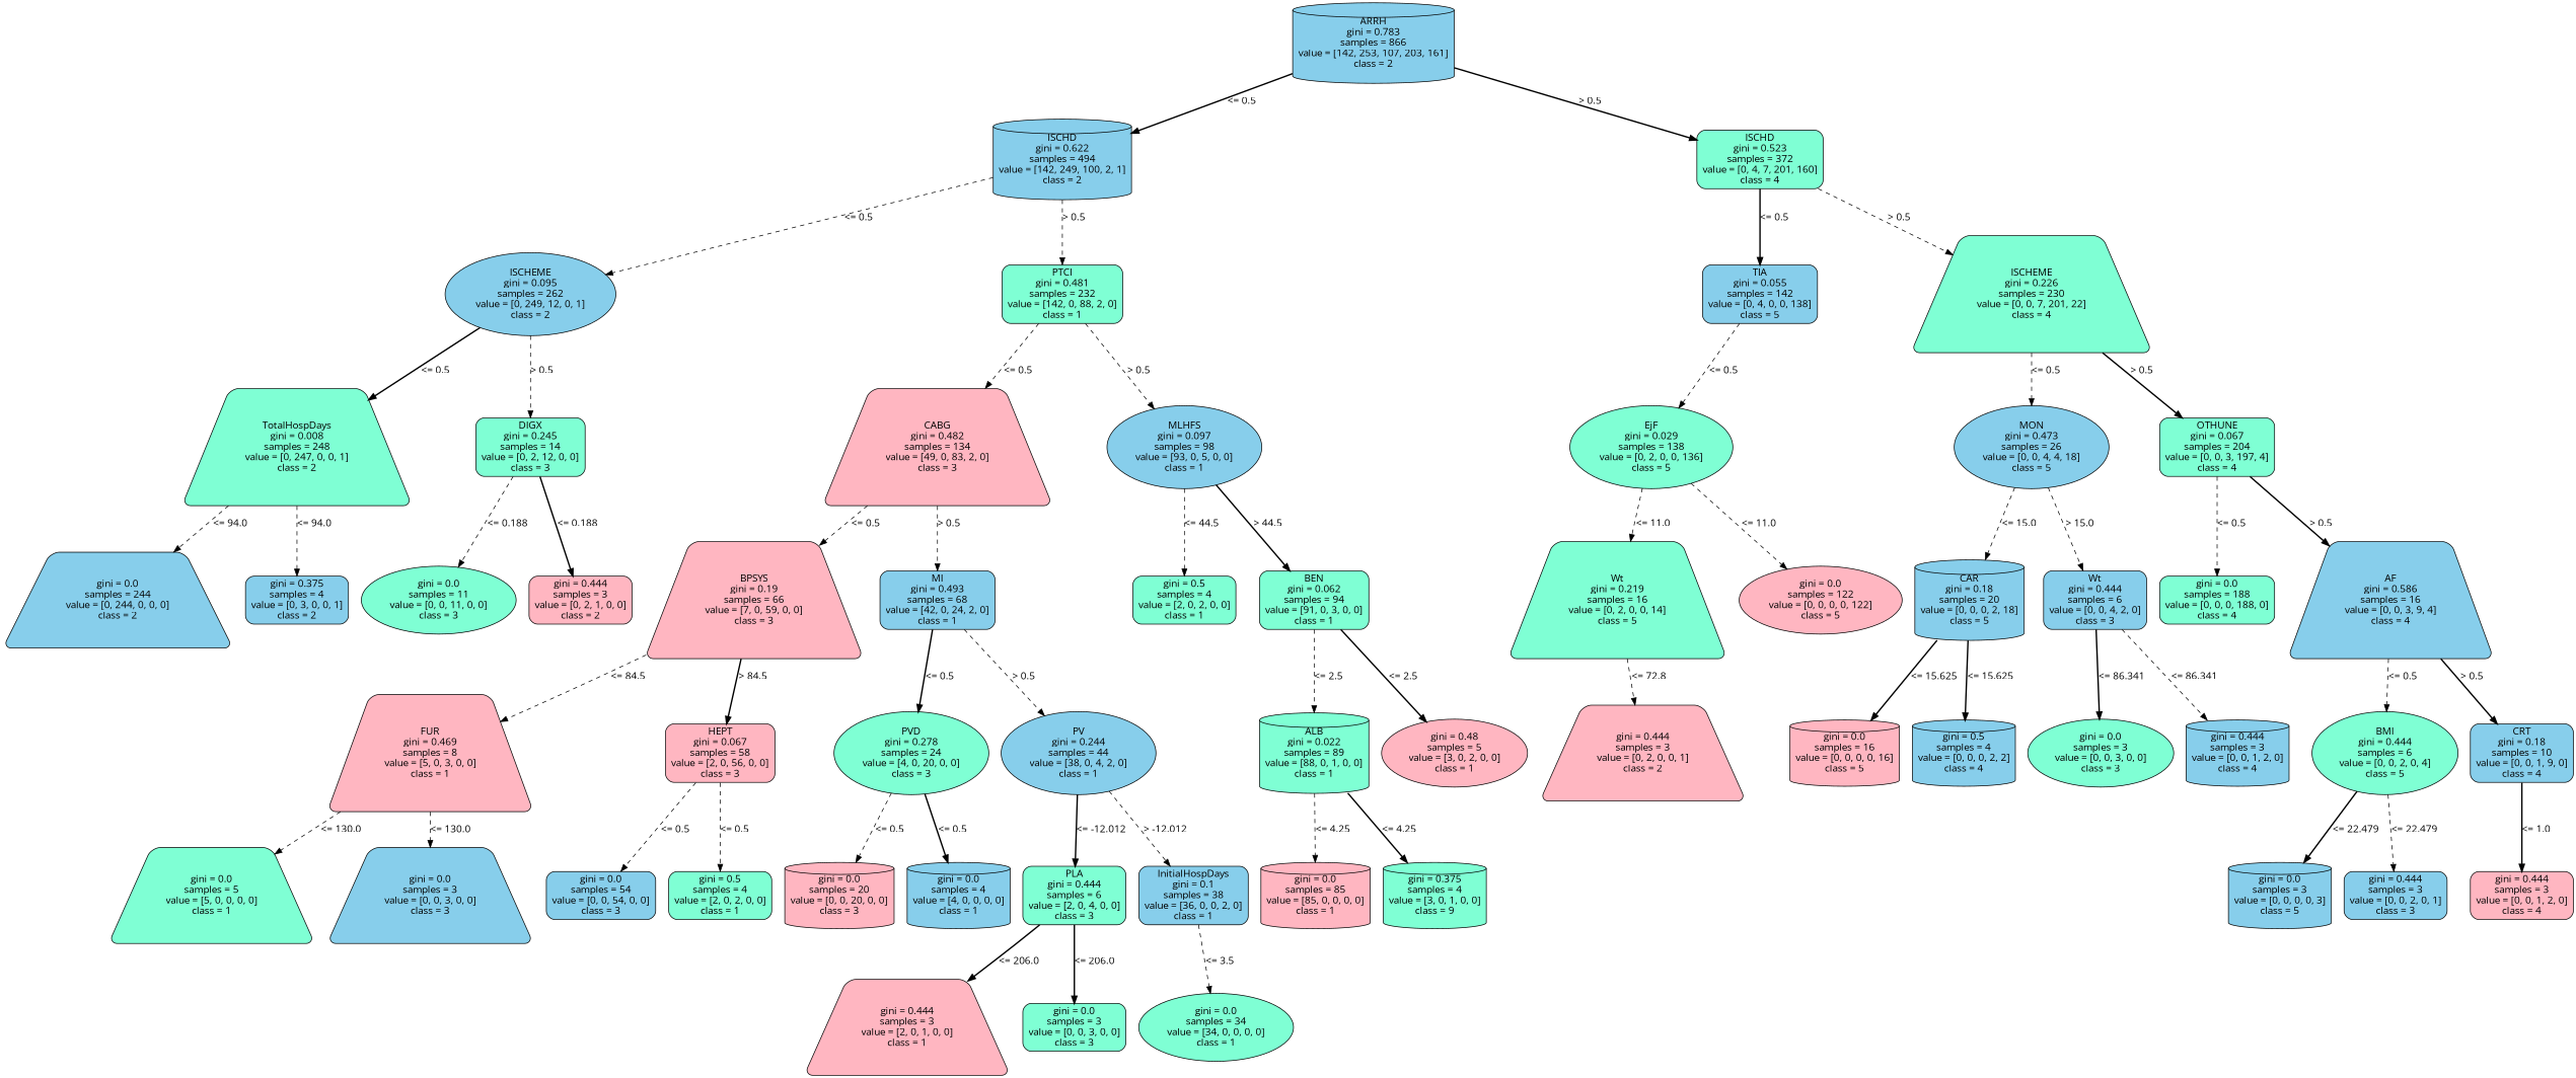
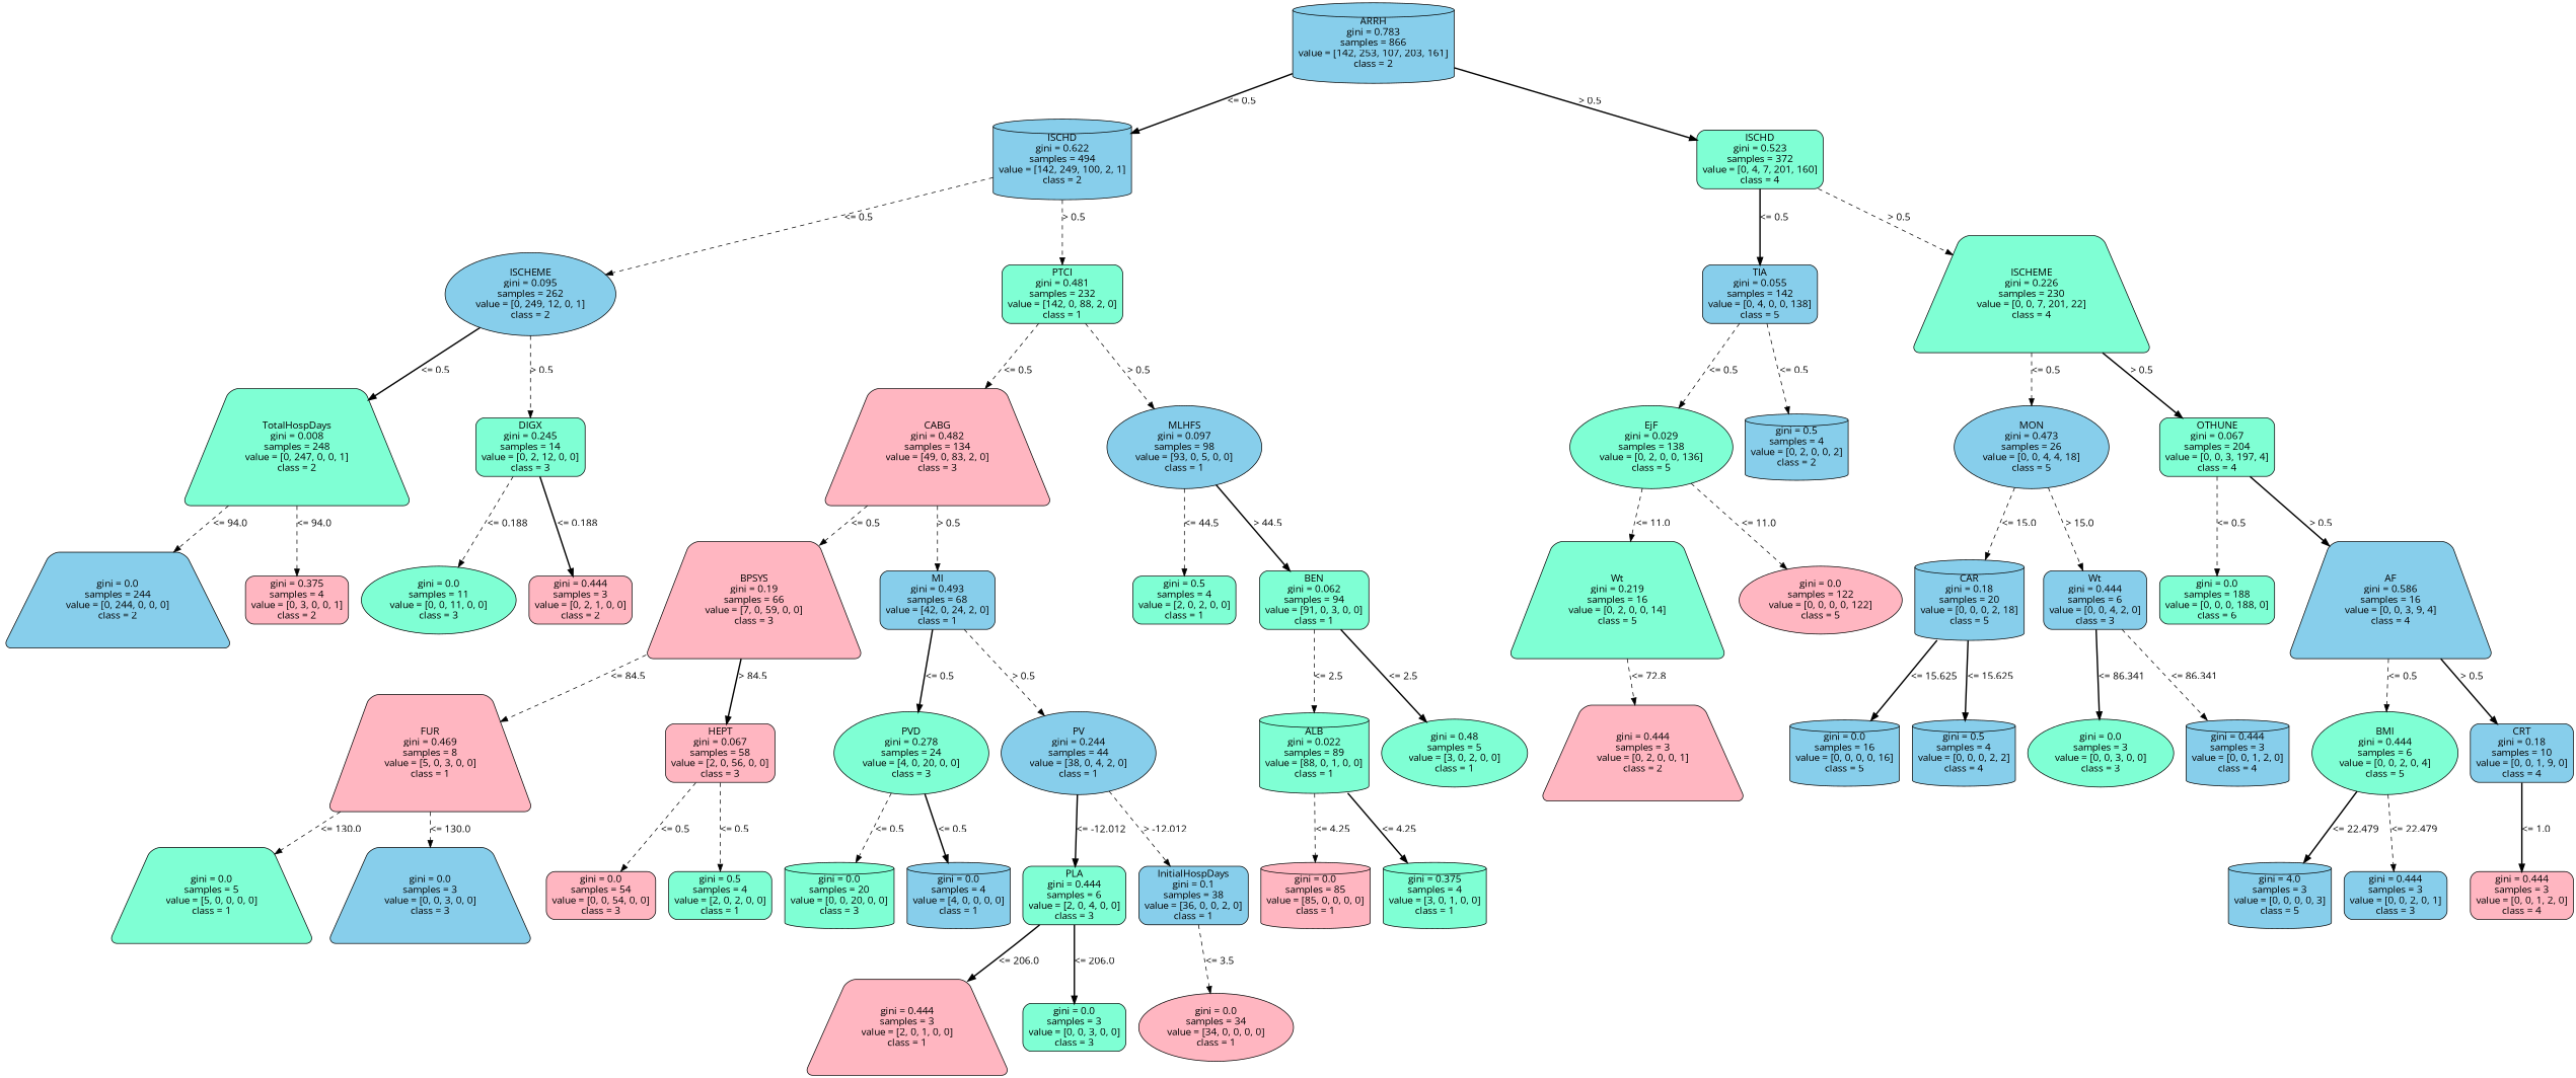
  strict digraph {
    fontname="Open Sans"
    node [color=black fillcolor=aquamarine fontname="Open Sans" shape=box style="filled, rounded"]
    edge [fontname="Open Sans" op="<=" param=0.5 style=dashed]
    n1 [fillcolor=skyblue height=1.1528 label="ARRH\ngini = 0.783\nsamples = 866\nvalue = [142, 253, 107, 203, 161]\nclass = 2" shape=cylinder width=2.9861]
    n2 [fillcolor=skyblue height=1.1528 label="ISCHD\ngini = 0.622\nsamples = 494\nvalue = [142, 249, 100, 2, 1]\nclass = 2" shape=cylinder width=2.5694]
    n3 [height=1.1528 label="ISCHD\ngini = 0.523\nsamples = 372\nvalue = [0, 4, 7, 201, 160]\nclass = 4" width=2.3611]
    n4 [fillcolor=skyblue height=1.1528 label="ISCHEME\ngini = 0.095\nsamples = 262\nvalue = [0, 249, 12, 0, 1]\nclass = 2" shape=ellipse width=2.25]
    n5 [height=1.1528 label="PTCI\ngini = 0.481\nsamples = 232\nvalue = [142, 0, 88, 2, 0]\nclass = 1" width=2.25]
    n6 [fillcolor=skyblue height=1.1528 label="TIA\ngini = 0.055\nsamples = 142\nvalue = [0, 4, 0, 0, 138]\nclass = 5" width=2.1528]
    n7 [height=1.1528 label="ISCHEME\ngini = 0.226\nsamples = 230\nvalue = [0, 0, 7, 201, 22]\nclass = 4" shape=trapezium width=2.25]
    n8 [height=1.1528 label="TotalHospDays\ngini = 0.008\nsamples = 248\nvalue = [0, 247, 0, 0, 1]\nclass = 2" shape=trapezium width=2.1528]
    n9 [height=1.1528 label="DIGX\ngini = 0.245\nsamples = 14\nvalue = [0, 2, 12, 0, 0]\nclass = 3" width=2.0417]
    n10 [fillcolor=lightpink height=1.1528 label="CABG\ngini = 0.482\nsamples = 134\nvalue = [49, 0, 83, 2, 0]\nclass = 3" shape=trapezium width=2.1528]
    n11 [fillcolor=skyblue height=1.1528 label="MLHFS\ngini = 0.097\nsamples = 98\nvalue = [93, 0, 5, 0, 0]\nclass = 1" shape=ellipse width=2.0417]
    n12 [height=1.1528 label="EjF\ngini = 0.029\nsamples = 138\nvalue = [0, 2, 0, 0, 136]\nclass = 5" shape=ellipse width=2.1528]
+   n13 [fillcolor=skyblue height=0.94444 label="gini = 0.5\nsamples = 4\nvalue = [0, 2, 0, 0, 2]\nclass = 2" shape=cylinder width=1.9444]
    n14 [fillcolor=skyblue height=1.1528 label="MON\ngini = 0.473\nsamples = 26\nvalue = [0, 0, 4, 4, 18]\nclass = 5" shape=ellipse width=2.0417]
    n15 [height=1.1528 label="OTHUNE\ngini = 0.067\nsamples = 204\nvalue = [0, 0, 3, 197, 4]\nclass = 4" width=2.1528]
    n16 [fillcolor=skyblue height=0.94444 label="gini = 0.0\nsamples = 244\nvalue = [0, 244, 0, 0, 0]\nclass = 2" shape=trapezium width=2.1528]
-   n17 [fillcolor=skyblue height=0.94444 label="gini = 0.375\nsamples = 4\nvalue = [0, 3, 0, 0, 1]\nclass = 2" width=1.9444]
+   n17 [fillcolor=lightpink height=0.94444 label="gini = 0.375\nsamples = 4\nvalue = [0, 3, 0, 0, 1]\nclass = 2" width=1.9444]
    n18 [height=0.94444 label="gini = 0.0\nsamples = 11\nvalue = [0, 0, 11, 0, 0]\nclass = 3" shape=ellipse width=2.0417]
    n19 [fillcolor=lightpink height=0.94444 label="gini = 0.444\nsamples = 3\nvalue = [0, 2, 1, 0, 0]\nclass = 2" width=1.9444]
    n20 [fillcolor=lightpink height=1.1528 label="BPSYS\ngini = 0.19\nsamples = 66\nvalue = [7, 0, 59, 0, 0]\nclass = 3" shape=trapezium width=2.0417]
    n21 [fillcolor=skyblue height=1.1528 label="MI\ngini = 0.493\nsamples = 68\nvalue = [42, 0, 24, 2, 0]\nclass = 1" width=2.1528]
    n22 [height=0.94444 label="gini = 0.5\nsamples = 4\nvalue = [2, 0, 2, 0, 0]\nclass = 1" width=1.9444]
    n23 [height=1.1528 label="BEN\ngini = 0.062\nsamples = 94\nvalue = [91, 0, 3, 0, 0]\nclass = 1" width=2.0417]
    n24 [fillcolor=lightpink height=1.1528 label="FUR\ngini = 0.469\nsamples = 8\nvalue = [5, 0, 3, 0, 0]\nclass = 1" shape=trapezium width=1.9444]
    n25 [fillcolor=lightpink height=1.1528 label="HEPT\ngini = 0.067\nsamples = 58\nvalue = [2, 0, 56, 0, 0]\nclass = 3" width=2.0417]
    n26 [height=1.1528 label="PVD\ngini = 0.278\nsamples = 24\nvalue = [4, 0, 20, 0, 0]\nclass = 3" shape=ellipse width=2.0417]
    n27 [fillcolor=skyblue height=1.1528 label="PV\ngini = 0.244\nsamples = 44\nvalue = [38, 0, 4, 2, 0]\nclass = 1" shape=ellipse width=2.0417]
    n28 [height=1.1528 label="ALB\ngini = 0.022\nsamples = 89\nvalue = [88, 0, 1, 0, 0]\nclass = 1" shape=cylinder width=2.0417]
-   n29 [fillcolor=lightpink height=0.94444 label="gini = 0.48\nsamples = 5\nvalue = [3, 0, 2, 0, 0]\nclass = 1" shape=ellipse width=1.9444]
+   n29 [height=0.94444 label="gini = 0.48\nsamples = 5\nvalue = [3, 0, 2, 0, 0]\nclass = 1" shape=ellipse width=1.9444]
    n30 [height=0.94444 label="gini = 0.0\nsamples = 5\nvalue = [5, 0, 0, 0, 0]\nclass = 1" shape=trapezium width=1.9444]
    n31 [fillcolor=skyblue height=0.94444 label="gini = 0.0\nsamples = 3\nvalue = [0, 0, 3, 0, 0]\nclass = 3" shape=trapezium width=1.9444]
-   n32 [fillcolor=skyblue height=0.94444 label="gini = 0.0\nsamples = 54\nvalue = [0, 0, 54, 0, 0]\nclass = 3" width=2.0417]
+   n32 [fillcolor=lightpink height=0.94444 label="gini = 0.0\nsamples = 54\nvalue = [0, 0, 54, 0, 0]\nclass = 3" width=2.0417]
    n33 [height=0.94444 label="gini = 0.5\nsamples = 4\nvalue = [2, 0, 2, 0, 0]\nclass = 1" width=1.9444]
-   n34 [fillcolor=lightpink height=0.94444 label="gini = 0.0\nsamples = 20\nvalue = [0, 0, 20, 0, 0]\nclass = 3" shape=cylinder width=2.0417]
+   n34 [height=0.94444 label="gini = 0.0\nsamples = 20\nvalue = [0, 0, 20, 0, 0]\nclass = 3" shape=cylinder width=2.0417]
    n35 [fillcolor=skyblue height=0.94444 label="gini = 0.0\nsamples = 4\nvalue = [4, 0, 0, 0, 0]\nclass = 1" shape=cylinder width=1.9444]
    n36 [height=1.1528 label="PLA\ngini = 0.444\nsamples = 6\nvalue = [2, 0, 4, 0, 0]\nclass = 3" width=1.9444]
    n37 [fillcolor=skyblue height=1.1528 label="InitialHospDays\ngini = 0.1\nsamples = 38\nvalue = [36, 0, 0, 2, 0]\nclass = 1" width=2.0417]
    n38 [fillcolor=lightpink height=0.94444 label="gini = 0.444\nsamples = 3\nvalue = [2, 0, 1, 0, 0]\nclass = 1" shape=trapezium width=1.9444]
    n39 [height=0.94444 label="gini = 0.0\nsamples = 3\nvalue = [0, 0, 3, 0, 0]\nclass = 3" width=1.9444]
-   n40 [height=0.94444 label="gini = 0.0\nsamples = 34\nvalue = [34, 0, 0, 0, 0]\nclass = 1" shape=ellipse width=2.0417]
+   n40 [fillcolor=lightpink height=0.94444 label="gini = 0.0\nsamples = 34\nvalue = [34, 0, 0, 0, 0]\nclass = 1" shape=ellipse width=2.0417]
    n41 [fillcolor=lightpink height=0.94444 label="gini = 0.0\nsamples = 85\nvalue = [85, 0, 0, 0, 0]\nclass = 1" shape=cylinder width=2.0417]
-   n42 [height=0.94444 label="gini = 0.375\nsamples = 4\nvalue = [3, 0, 1, 0, 0]\nclass = 9" shape=cylinder width=1.9444]
+   n42 [height=0.94444 label="gini = 0.375\nsamples = 4\nvalue = [3, 0, 1, 0, 0]\nclass = 1" shape=cylinder width=1.9444]
    n43 [height=1.1528 label="Wt\ngini = 0.219\nsamples = 16\nvalue = [0, 2, 0, 0, 14]\nclass = 5" shape=trapezium width=2.0417]
    n44 [fillcolor=lightpink height=0.94444 label="gini = 0.0\nsamples = 122\nvalue = [0, 0, 0, 0, 122]\nclass = 5" shape=ellipse width=2.1528]
    n45 [fillcolor=skyblue height=1.1528 label="CAR\ngini = 0.18\nsamples = 20\nvalue = [0, 0, 0, 2, 18]\nclass = 5" shape=cylinder width=2.0417]
    n46 [fillcolor=skyblue height=1.1528 label="Wt\ngini = 0.444\nsamples = 6\nvalue = [0, 0, 4, 2, 0]\nclass = 3" width=1.9444]
-   n47 [height=0.94444 label="gini = 0.0\nsamples = 188\nvalue = [0, 0, 0, 188, 0]\nclass = 4" width=2.1528]
+   n47 [height=0.94444 label="gini = 0.0\nsamples = 188\nvalue = [0, 0, 0, 188, 0]\nclass = 6" width=2.1528]
    n48 [fillcolor=skyblue height=1.1528 label="AF\ngini = 0.586\nsamples = 16\nvalue = [0, 0, 3, 9, 4]\nclass = 4" shape=trapezium width=1.9444]
    n49 [fillcolor=lightpink height=0.94444 label="gini = 0.444\nsamples = 3\nvalue = [0, 2, 0, 0, 1]\nclass = 2" shape=trapezium width=1.9444]
-   n50 [fillcolor=lightpink height=0.94444 label="gini = 0.0\nsamples = 16\nvalue = [0, 0, 0, 0, 16]\nclass = 5" shape=cylinder width=2.0417]
+   n50 [fillcolor=skyblue height=0.94444 label="gini = 0.0\nsamples = 16\nvalue = [0, 0, 0, 0, 16]\nclass = 5" shape=cylinder width=2.0417]
    n51 [fillcolor=skyblue height=0.94444 label="gini = 0.5\nsamples = 4\nvalue = [0, 0, 0, 2, 2]\nclass = 4" shape=cylinder width=1.9444]
    n52 [height=0.94444 label="gini = 0.0\nsamples = 3\nvalue = [0, 0, 3, 0, 0]\nclass = 3" shape=ellipse width=1.9444]
    n53 [fillcolor=skyblue height=0.94444 label="gini = 0.444\nsamples = 3\nvalue = [0, 0, 1, 2, 0]\nclass = 4" shape=cylinder width=1.9444]
    n54 [height=1.1528 label="BMI\ngini = 0.444\nsamples = 6\nvalue = [0, 0, 2, 0, 4]\nclass = 5" shape=ellipse width=1.9444]
    n55 [fillcolor=skyblue height=1.1528 label="CRT\ngini = 0.18\nsamples = 10\nvalue = [0, 0, 1, 9, 0]\nclass = 4" width=1.9444]
-   n56 [fillcolor=skyblue height=0.94444 label="gini = 0.0\nsamples = 3\nvalue = [0, 0, 0, 0, 3]\nclass = 5" shape=cylinder width=1.9444]
+   n56 [fillcolor=skyblue height=0.94444 label="gini = 4.0\nsamples = 3\nvalue = [0, 0, 0, 0, 3]\nclass = 5" shape=cylinder width=1.9444]
    n57 [fillcolor=skyblue height=0.94444 label="gini = 0.444\nsamples = 3\nvalue = [0, 0, 2, 0, 1]\nclass = 3" width=1.9444]
    n58 [fillcolor=lightpink height=0.94444 label="gini = 0.444\nsamples = 3\nvalue = [0, 0, 1, 2, 0]\nclass = 4" width=1.9444]
    n1 -> n2 [label="<= 0.5" labelangle=45 labeldistance=2.5 style=bold]
    n1 -> n3 [label="> 0.5" labelangle=-45 labeldistance=2.5 op=">" style=bold]
    n2 -> n4 [label="<= 0.5"]
    n2 -> n5 [label="> 0.5" op=">"]
    n3 -> n6 [label="<= 0.5" style=bold]
    n3 -> n7 [label="> 0.5" op=">"]
    n4 -> n8 [label="<= 0.5" style=bold]
    n4 -> n9 [label="> 0.5" op=">"]
    n5 -> n10 [label="<= 0.5"]
    n5 -> n11 [label="> 0.5" op=">"]
    n6 -> n12 [label="<= 0.5"]
+   n6 -> n13 [label="<= 0.5"]
    n7 -> n14 [label="<= 0.5"]
    n7 -> n15 [label="> 0.5" op=">" style=bold]
    n8 -> n16 [label="<= 94.0" param=94.0]
    n8 -> n17 [label="<= 94.0" param=94.0]
    n9 -> n18 [label="<= 0.188" param=0.188]
    n9 -> n19 [label="<= 0.188" param=0.188 style=bold]
    n10 -> n20 [label="<= 0.5"]
    n10 -> n21 [label="> 0.5" op=">"]
    n11 -> n22 [label="<= 44.5" param=44.5]
    n11 -> n23 [label="> 44.5" op=">" param=44.5 style=bold]
    n12 -> n43 [label="<= 11.0" param=11.0]
    n12 -> n44 [label="<= 11.0" param=11.0]
    n14 -> n45 [label="<= 15.0" param=15.0]
    n14 -> n46 [label="> 15.0" op=">" param=15.0]
    n15 -> n47 [label="<= 0.5"]
    n15 -> n48 [label="> 0.5" op=">" style=bold]
    n20 -> n24 [label="<= 84.5" param=84.5]
    n20 -> n25 [label="> 84.5" op=">" param=84.5 style=bold]
    n21 -> n26 [label="<= 0.5" style=bold]
    n21 -> n27 [label="> 0.5" op=">"]
    n23 -> n28 [label="<= 2.5" param=2.5]
    n23 -> n29 [label="<= 2.5" param=2.5 style=bold]
    n24 -> n30 [label="<= 130.0" param=130.0]
    n24 -> n31 [label="<= 130.0" param=130.0]
    n25 -> n32 [label="<= 0.5"]
    n25 -> n33 [label="<= 0.5"]
    n26 -> n34 [label="<= 0.5"]
    n26 -> n35 [label="<= 0.5" style=bold]
    n27 -> n36 [label="<= -12.012" param=-12.012 style=bold]
    n27 -> n37 [label="> -12.012" op=">" param=-12.012]
    n28 -> n41 [label="<= 4.25" param=4.25]
    n28 -> n42 [label="<= 4.25" param=4.25 style=bold]
    n36 -> n38 [label="<= 206.0" param=206.0 style=bold]
    n36 -> n39 [label="<= 206.0" param=206.0 style=bold]
    n37 -> n40 [label="<= 3.5" param=3.5]
    n43 -> n49 [label="<= 72.8" param=72.8]
    n45 -> n50 [label="<= 15.625" param=15.625 style=bold]
    n45 -> n51 [label="<= 15.625" param=15.625 style=bold]
    n46 -> n52 [label="<= 86.341" param=86.341 style=bold]
    n46 -> n53 [label="<= 86.341" param=86.341]
    n48 -> n54 [label="<= 0.5"]
    n48 -> n55 [label="> 0.5" op=">" style=bold]
    n54 -> n56 [label="<= 22.479" param=22.479 style=bold]
    n54 -> n57 [label="<= 22.479" param=22.479]
    n55 -> n58 [label="<= 1.0" param=1.0 style=bold]
  }
